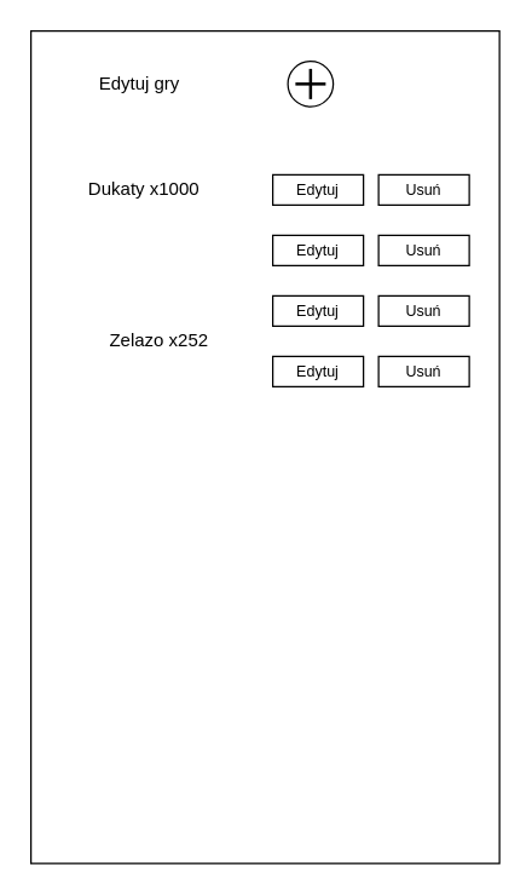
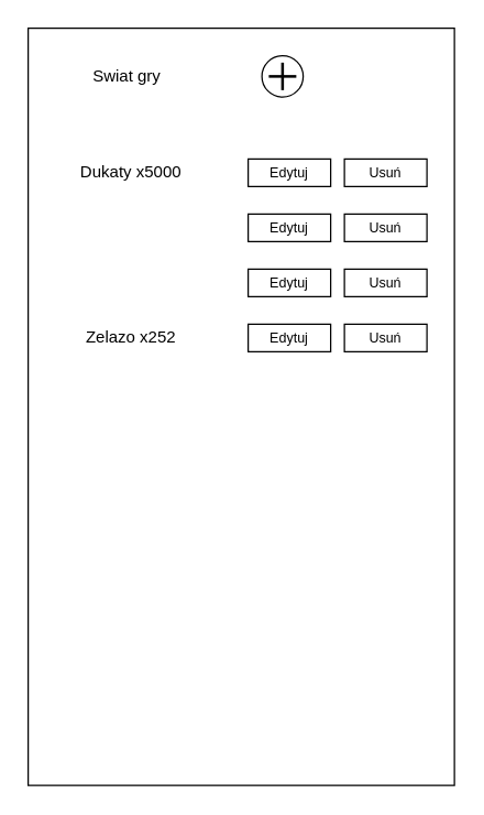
  <mxCell id="0" />
  <mxCell id="1" parent="0" />
  <mxCell id="2" value="" style="rounded=0;whiteSpace=wrap;html=1;" vertex="1" parent="1"><mxGeometry x="20" y="20" width="310" height="550" as="geometry" /></mxCell>
- <mxCell id="3" value="Edytuj gry" style="text;html=1;strokeColor=none;fillColor=none;align=center;verticalAlign=middle;whiteSpace=wrap;rounded=0;" vertex="1" parent="1"><mxGeometry x="44" y="40" width="96" height="30" as="geometry" /></mxCell>
+ <mxCell id="3" value="Swiat gry" style="text;html=1;strokeColor=none;fillColor=none;align=center;verticalAlign=middle;whiteSpace=wrap;rounded=0;" vertex="1" parent="1"><mxGeometry x="44" y="40" width="96" height="30" as="geometry" /></mxCell>
  <mxCell id="4" value="" style="ellipse;whiteSpace=wrap;html=1;aspect=fixed;" vertex="1" parent="1"><mxGeometry x="190" y="40" width="30" height="30" as="geometry" /></mxCell>
  <mxCell id="5" value="" style="line;strokeWidth=2;html=1;" vertex="1" parent="1"><mxGeometry x="195" y="50" width="20" height="10" as="geometry" /></mxCell>
  <mxCell id="6" value="" style="line;strokeWidth=2;direction=south;html=1;" vertex="1" parent="1"><mxGeometry x="200" y="45" width="10" height="20" as="geometry" /></mxCell>
- <mxCell id="7" value="Dukaty x1000" style="text;html=1;strokeColor=none;fillColor=none;align=center;verticalAlign=middle;whiteSpace=wrap;rounded=0;" vertex="1" parent="1"><mxGeometry x="30" y="110" width="130" height="30" as="geometry" /></mxCell>
+ <mxCell id="7" value="Dukaty x5000" style="text;html=1;strokeColor=none;fillColor=none;align=center;verticalAlign=middle;whiteSpace=wrap;rounded=0;" vertex="1" parent="1"><mxGeometry x="30" y="110" width="130" height="30" as="geometry" /></mxCell>
  <mxCell id="8" value="" style="rounded=0;whiteSpace=wrap;html=1;" vertex="1" parent="1"><mxGeometry x="180" y="115" width="60" height="20" as="geometry" /></mxCell>
  <mxCell id="9" value="" style="rounded=0;whiteSpace=wrap;html=1;" vertex="1" parent="1"><mxGeometry x="250" y="115" width="60" height="20" as="geometry" /></mxCell>
  <mxCell id="10" value="" style="rounded=0;whiteSpace=wrap;html=1;" vertex="1" parent="1"><mxGeometry x="180" y="155" width="60" height="20" as="geometry" /></mxCell>
  <mxCell id="11" value="" style="rounded=0;whiteSpace=wrap;html=1;" vertex="1" parent="1"><mxGeometry x="250" y="155" width="60" height="20" as="geometry" /></mxCell>
  <mxCell id="12" value="" style="rounded=0;whiteSpace=wrap;html=1;" vertex="1" parent="1"><mxGeometry x="180" y="195" width="60" height="20" as="geometry" /></mxCell>
  <mxCell id="13" value="" style="rounded=0;whiteSpace=wrap;html=1;" vertex="1" parent="1"><mxGeometry x="250" y="195" width="60" height="20" as="geometry" /></mxCell>
- <mxCell id="14" value="Zelazo x252" style="text;html=1;strokeColor=none;fillColor=none;align=center;verticalAlign=middle;whiteSpace=wrap;rounded=0;" vertex="1" parent="1"><mxGeometry x="40" y="210" width="130" height="30" as="geometry" /></mxCell>
+ <mxCell id="14" value="Zelazo x252" style="text;html=1;strokeColor=none;fillColor=none;align=center;verticalAlign=middle;whiteSpace=wrap;rounded=0;" vertex="1" parent="1"><mxGeometry x="30" y="230" width="130" height="30" as="geometry" /></mxCell>
  <mxCell id="15" value="" style="rounded=0;whiteSpace=wrap;html=1;" vertex="1" parent="1"><mxGeometry x="180" y="235" width="60" height="20" as="geometry" /></mxCell>
  <mxCell id="16" value="" style="rounded=0;whiteSpace=wrap;html=1;" vertex="1" parent="1"><mxGeometry x="250" y="235" width="60" height="20" as="geometry" /></mxCell>
  <mxCell id="17" value="&lt;font style=&quot;font-size: 10px;&quot;&gt;Edytuj&lt;/font&gt;" style="text;html=1;strokeColor=none;fillColor=none;align=center;verticalAlign=middle;whiteSpace=wrap;rounded=0;" vertex="1" parent="1"><mxGeometry x="180" y="110" width="60" height="30" as="geometry" /></mxCell>
  <mxCell id="18" value="&lt;font style=&quot;font-size: 10px;&quot;&gt;Edytuj&lt;/font&gt;" style="text;html=1;strokeColor=none;fillColor=none;align=center;verticalAlign=middle;whiteSpace=wrap;rounded=0;" vertex="1" parent="1"><mxGeometry x="180" y="150" width="60" height="30" as="geometry" /></mxCell>
  <mxCell id="19" value="&lt;font style=&quot;font-size: 10px;&quot;&gt;Usuń&lt;/font&gt;" style="text;html=1;strokeColor=none;fillColor=none;align=center;verticalAlign=middle;whiteSpace=wrap;rounded=0;" vertex="1" parent="1"><mxGeometry x="250" y="110" width="60" height="30" as="geometry" /></mxCell>
  <mxCell id="20" value="&lt;font style=&quot;font-size: 10px;&quot;&gt;Usuń&lt;/font&gt;" style="text;html=1;strokeColor=none;fillColor=none;align=center;verticalAlign=middle;whiteSpace=wrap;rounded=0;" vertex="1" parent="1"><mxGeometry x="250" y="150" width="60" height="30" as="geometry" /></mxCell>
  <mxCell id="21" value="&lt;font style=&quot;font-size: 10px;&quot;&gt;Edytuj&lt;/font&gt;" style="text;html=1;strokeColor=none;fillColor=none;align=center;verticalAlign=middle;whiteSpace=wrap;rounded=0;" vertex="1" parent="1"><mxGeometry x="180" y="190" width="60" height="30" as="geometry" /></mxCell>
  <mxCell id="22" value="&lt;font style=&quot;font-size: 10px;&quot;&gt;Usuń&lt;/font&gt;" style="text;html=1;strokeColor=none;fillColor=none;align=center;verticalAlign=middle;whiteSpace=wrap;rounded=0;" vertex="1" parent="1"><mxGeometry x="250" y="190" width="60" height="30" as="geometry" /></mxCell>
  <mxCell id="23" value="&lt;font style=&quot;font-size: 10px;&quot;&gt;Edytuj&lt;/font&gt;" style="text;html=1;strokeColor=none;fillColor=none;align=center;verticalAlign=middle;whiteSpace=wrap;rounded=0;" vertex="1" parent="1"><mxGeometry x="180" y="230" width="60" height="30" as="geometry" /></mxCell>
  <mxCell id="24" value="&lt;font style=&quot;font-size: 10px;&quot;&gt;Usuń&lt;/font&gt;" style="text;html=1;strokeColor=none;fillColor=none;align=center;verticalAlign=middle;whiteSpace=wrap;rounded=0;" vertex="1" parent="1"><mxGeometry x="250" y="230" width="60" height="30" as="geometry" /></mxCell>
